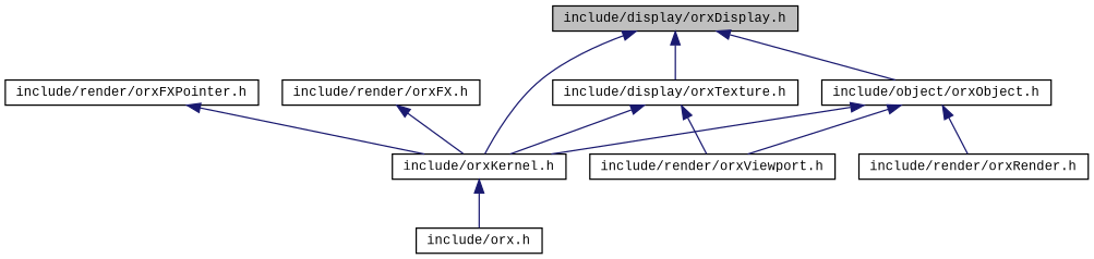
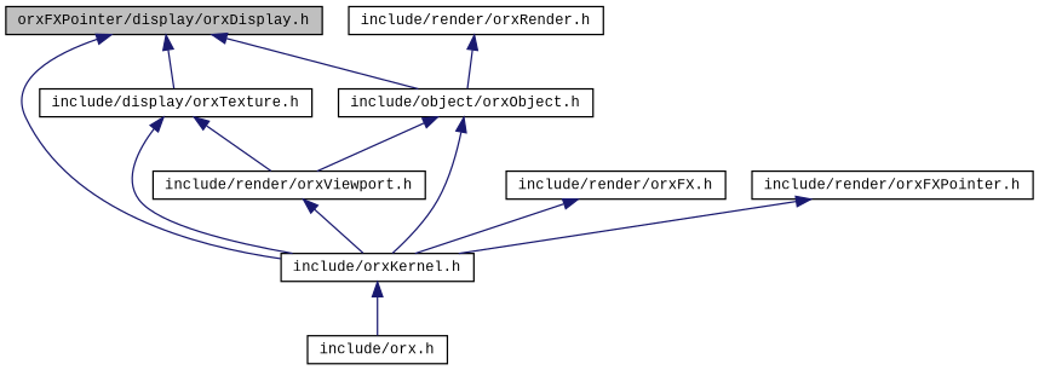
  digraph {
    fontname="Liberation Mono"
    node [color=black fontname="Liberation Mono" fontsize=10 shape=record]
    edge [color=midnightblue dir=back fontname="Liberation Mono" fontsize=10 labelfontname=FreeSans labelfontsize=10 style=solid]
-   n1 [fillcolor=grey75 fontcolor=black height=0.2 label="include/display/orxDisplay.h" style=filled width=0.4]
+   n1 [fillcolor=grey75 fontcolor=black height=0.2 label="orxFXPointer/display/orxDisplay.h" style=filled width=0.4]
    n2 [height=0.2 label="include/display/orxTexture.h" width=0.4]
    n3 [height=0.2 label="include/orxKernel.h" width=0.4]
    n4 [height=0.2 label="include/object/orxObject.h" width=0.4]
    n5 [height=0.2 label="include/render/orxViewport.h" width=0.4]
    n6 [height=0.2 label="include/orx.h" width=0.4]
    n7 [height=0.2 label="include/render/orxRender.h" width=0.4]
    n8 [height=0.2 label="include/render/orxFX.h" width=0.4]
    n9 [height=0.2 label="include/render/orxFXPointer.h" width=0.4]
    n1 -> n2
    n1 -> n3
    n1 -> n4
    n2 -> n3
    n2 -> n5
    n3 -> n6
    n4 -> n3
    n4 -> n5
-   n4 -> n7
+   n7 -> n4
+   n5 -> n3
    n8 -> n3
    n9 -> n3
  }
